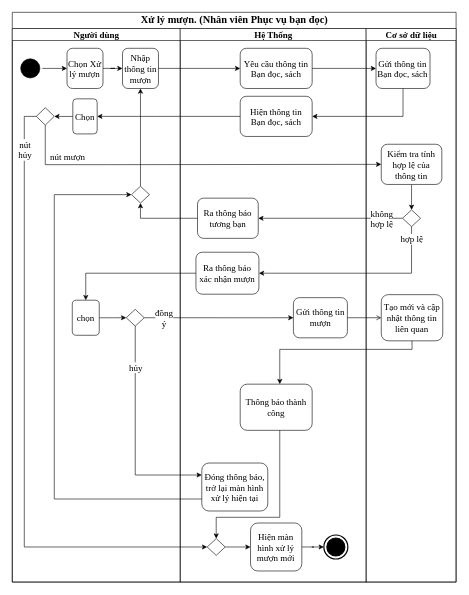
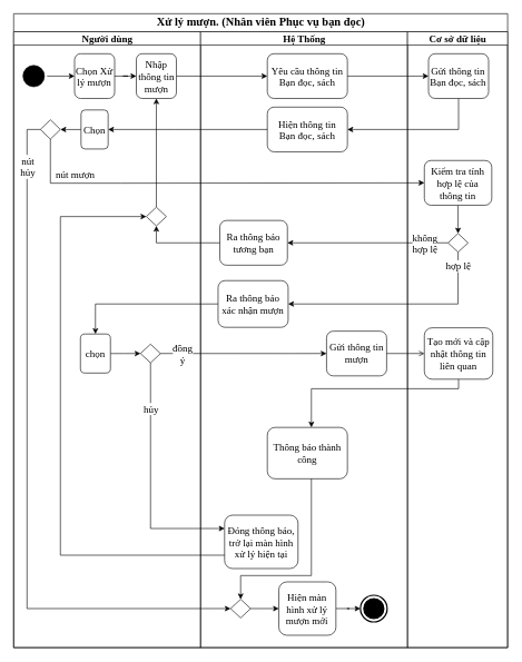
  <mxCell id="0" />
  <mxCell id="1" parent="0" />
  <mxCell id="2" value="&lt;span style=&quot;font-size: 13pt ; line-height: 107% ; font-family: &amp;#34;times new roman&amp;#34; , serif&quot;&gt;Xử lý mượn. (Nhân viên Phục vụ bạn đọc)&lt;/span&gt;" style="swimlane;html=1;childLayout=stackLayout;resizeParent=1;resizeParentMax=0;startSize=27;rounded=0;glass=0;fontSize=15;fontFamily=Times New Roman;" parent="1" vertex="1"><mxGeometry x="20" y="20" width="740" height="950" as="geometry" /></mxCell>
  <mxCell id="3" value="Người dùng" style="swimlane;html=1;startSize=20;fontSize=15;fontFamily=Times New Roman;" parent="2" vertex="1"><mxGeometry y="27" width="280" height="923" as="geometry"><mxRectangle y="20" width="30" height="460" as="alternateBounds" /></mxGeometry></mxCell>
  <mxCell id="4" value="" style="ellipse;html=1;shape=startState;fillColor=#000000;strokeColor=#000000;rounded=0;glass=0;fontFamily=Times New Roman;fontSize=15;" parent="3" vertex="1"><mxGeometry x="10" y="46.5" width="40" height="40" as="geometry" /></mxCell>
  <mxCell id="5" style="edgeStyle=orthogonalEdgeStyle;rounded=0;orthogonalLoop=1;jettySize=auto;html=1;entryX=1;entryY=0.5;entryDx=0;entryDy=0;" parent="3" source="10" target="8" edge="1"><mxGeometry relative="1" as="geometry" /></mxCell>
  <mxCell id="6" style="edgeStyle=orthogonalEdgeStyle;rounded=0;orthogonalLoop=1;jettySize=auto;html=1;entryX=0;entryY=0.5;entryDx=0;entryDy=0;" parent="3" source="4" target="9" edge="1"><mxGeometry relative="1" as="geometry" /></mxCell>
  <mxCell id="7" style="edgeStyle=orthogonalEdgeStyle;rounded=0;orthogonalLoop=1;jettySize=auto;html=1;entryX=0;entryY=0.5;entryDx=0;entryDy=0;" parent="3" source="9" target="12" edge="1"><mxGeometry relative="1" as="geometry" /></mxCell>
  <mxCell id="8" value="" style="shape=rhombus;html=1;verticalLabelPosition=bottom;verticalAlignment=top;rounded=0;glass=0;strokeColor=#000000;fontFamily=Times New Roman;fontSize=15;" parent="3" vertex="1"><mxGeometry x="40" y="132" width="30" height="29" as="geometry" /></mxCell>
  <mxCell id="9" value="Chọn Xử lý mượn" style="shape=rect;html=1;rounded=1;whiteSpace=wrap;align=center;glass=0;strokeColor=#000000;fontFamily=Times New Roman;fontSize=15;" parent="3" vertex="1"><mxGeometry x="91.24" y="33" width="60" height="67" as="geometry" /></mxCell>
  <mxCell id="10" value="&lt;font face=&quot;times new roman, serif&quot;&gt;Chọn&lt;/font&gt;" style="shape=rect;html=1;rounded=1;whiteSpace=wrap;align=center;glass=0;strokeColor=#000000;fontFamily=Times New Roman;fontSize=15;" parent="3" vertex="1"><mxGeometry x="100.93" y="117.25" width="40.61" height="58.5" as="geometry" /></mxCell>
  <mxCell id="11" style="edgeStyle=orthogonalEdgeStyle;rounded=0;orthogonalLoop=1;jettySize=auto;html=1;entryX=0.5;entryY=1;entryDx=0;entryDy=0;" parent="3" source="16" target="12" edge="1"><mxGeometry relative="1" as="geometry"><mxPoint x="213.74" y="224.25" as="targetPoint" /></mxGeometry></mxCell>
  <mxCell id="12" value="Nhập thông tin mượn" style="shape=rect;html=1;rounded=1;whiteSpace=wrap;align=center;glass=0;strokeColor=#000000;fontFamily=Times New Roman;fontSize=15;" parent="3" vertex="1"><mxGeometry x="183.74" y="33" width="60" height="67" as="geometry" /></mxCell>
  <mxCell id="13" value="" style="shape=rhombus;html=1;verticalLabelPosition=bottom;verticalAlignment=top;rounded=0;glass=0;strokeColor=#000000;fontFamily=Times New Roman;fontSize=15;" parent="3" vertex="1"><mxGeometry x="190" y="468.25" width="30" height="28" as="geometry" /></mxCell>
  <mxCell id="14" style="edgeStyle=orthogonalEdgeStyle;rounded=0;orthogonalLoop=1;jettySize=auto;html=1;entryX=0;entryY=0.5;entryDx=0;entryDy=0;fontFamily=Times New Roman;fontSize=15;" parent="3" source="15" edge="1"><mxGeometry relative="1" as="geometry"><mxPoint x="190" y="482.25" as="targetPoint" /></mxGeometry></mxCell>
  <mxCell id="15" value="&lt;font face=&quot;times new roman, serif&quot;&gt;chọn&lt;/font&gt;" style="shape=rect;html=1;rounded=1;whiteSpace=wrap;align=center;glass=0;strokeColor=#000000;fontFamily=Times New Roman;fontSize=15;" parent="3" vertex="1"><mxGeometry x="100" y="453" width="45" height="58.5" as="geometry" /></mxCell>
  <mxCell id="16" value="" style="shape=rhombus;html=1;verticalLabelPosition=bottom;verticalAlignment=top;rounded=0;glass=0;strokeColor=#000000;fontFamily=Times New Roman;fontSize=15;" parent="3" vertex="1"><mxGeometry x="198.74" y="263" width="30" height="28" as="geometry" /></mxCell>
  <mxCell id="17" value="" style="edgeStyle=orthogonalEdgeStyle;rounded=0;orthogonalLoop=1;jettySize=auto;html=1;exitX=0;exitY=0.5;exitDx=0;exitDy=0;entryX=0;entryY=0.5;entryDx=0;entryDy=0;" parent="2" source="8" target="26" edge="1"><mxGeometry relative="1" as="geometry"><mxPoint x="20" y="198.5" as="sourcePoint" /><mxPoint x="313.36" y="950" as="targetPoint" /><Array as="points"><mxPoint x="20" y="174" /><mxPoint x="20" y="892" /></Array></mxGeometry></mxCell>
  <mxCell id="18" value="&lt;span style=&quot;font-family: &amp;#34;times new roman&amp;#34; ; font-size: 15px&quot;&gt;nút&lt;br&gt;hủy&lt;br&gt;&lt;/span&gt;" style="edgeLabel;html=1;align=center;verticalAlign=middle;resizable=0;points=[];" parent="17" vertex="1" connectable="0"><mxGeometry x="-0.875" y="-2" relative="1" as="geometry"><mxPoint x="2" y="9.83" as="offset" /></mxGeometry></mxCell>
  <mxCell id="19" style="edgeStyle=orthogonalEdgeStyle;rounded=0;orthogonalLoop=1;jettySize=auto;html=1;entryX=0;entryY=0.5;entryDx=0;entryDy=0;exitX=0.5;exitY=1;exitDx=0;exitDy=0;" parent="2" source="8" target="39" edge="1"><mxGeometry relative="1" as="geometry"><mxPoint x="308.83" y="312" as="targetPoint" /><Array as="points"><mxPoint x="55" y="254" /><mxPoint x="160" y="254" /></Array></mxGeometry></mxCell>
  <mxCell id="20" value="&lt;font face=&quot;Times New Roman&quot; style=&quot;font-size: 15px&quot;&gt;nút mượn&lt;/font&gt;" style="edgeLabel;html=1;align=center;verticalAlign=middle;resizable=0;points=[];" parent="19" vertex="1" connectable="0"><mxGeometry x="-0.253" y="1" relative="1" as="geometry"><mxPoint x="-131.76" y="-13.53" as="offset" /></mxGeometry></mxCell>
  <mxCell id="21" value="Hệ Thống" style="swimlane;html=1;startSize=20;fontSize=15;fontFamily=Times New Roman;" parent="2" vertex="1"><mxGeometry x="280" y="27" width="310" height="923" as="geometry" /></mxCell>
  <mxCell id="22" value="&lt;span style=&quot;font-size: 15px ; line-height: 107% ; font-family: &amp;#34;times new roman&amp;#34; , serif&quot;&gt;Thông báo thành công&lt;/span&gt;" style="shape=rect;html=1;rounded=1;whiteSpace=wrap;align=center;glass=0;strokeColor=#000000;fontFamily=Times New Roman;fontSize=15;" parent="21" vertex="1"><mxGeometry x="100" y="593" width="120" height="77" as="geometry" /></mxCell>
  <mxCell id="23" value="Yêu cầu thông tin Bạn đọc, sách" style="shape=rect;html=1;rounded=1;whiteSpace=wrap;align=center;glass=0;strokeColor=#000000;fontFamily=Times New Roman;fontSize=15;" parent="21" vertex="1"><mxGeometry x="100" y="33" width="120" height="67" as="geometry" /></mxCell>
  <mxCell id="24" value="Hiện thông tin&lt;br&gt;Bạn đọc, sách" style="shape=rect;html=1;rounded=1;whiteSpace=wrap;align=center;glass=0;strokeColor=#000000;fontFamily=Times New Roman;fontSize=15;" parent="21" vertex="1"><mxGeometry x="100" y="113" width="120" height="67" as="geometry" /></mxCell>
  <mxCell id="25" style="edgeStyle=orthogonalEdgeStyle;rounded=0;orthogonalLoop=1;jettySize=auto;html=1;" parent="21" source="26" target="32" edge="1"><mxGeometry relative="1" as="geometry" /></mxCell>
  <mxCell id="26" value="" style="shape=rhombus;html=1;verticalLabelPosition=bottom;verticalAlignment=top;rounded=0;glass=0;strokeColor=#000000;fontFamily=Times New Roman;fontSize=15;" parent="21" vertex="1"><mxGeometry x="45" y="850.5" width="30" height="28" as="geometry" /></mxCell>
  <mxCell id="27" value="Ra thông báo tương bạn" style="shape=rect;html=1;rounded=1;whiteSpace=wrap;align=center;glass=0;strokeColor=#000000;fontFamily=Times New Roman;fontSize=15;" parent="21" vertex="1"><mxGeometry x="28.83" y="282.88" width="101.28" height="67" as="geometry" /></mxCell>
  <mxCell id="28" value="&lt;span style=&quot;font-size: 15px ; line-height: 107% ; font-family: &amp;#34;times new roman&amp;#34; , serif&quot;&gt;Ra thông báo xác nhận mượn&lt;/span&gt;" style="shape=rect;html=1;rounded=1;whiteSpace=wrap;align=center;glass=0;strokeColor=#000000;fontFamily=Times New Roman;fontSize=15;" parent="21" vertex="1"><mxGeometry x="26.22" y="373" width="105" height="70" as="geometry" /></mxCell>
  <mxCell id="29" value="&lt;span style=&quot;color: rgba(0 , 0 , 0 , 0) ; font-family: monospace ; font-size: 0px&quot;&gt;%3CmxGraphModel%3E%3Croot%3E%3CmxCell%20id%3D%220%22%2F%3E%3CmxCell%20id%3D%221%22%20parent%3D%220%22%2F%3E%3CmxCell%20id%3D%222%22%20value%3D%22%22%20style%3D%22shape%3Drect%3Bhtml%3D1%3BfillColor%3D%23000000%3BverticalLabelPosition%3Dbottom%3BverticalAlignment%3Dtop%3Brotation%3D-90%3BfontSize%3D15%3B%22%20vertex%3D%221%22%20parent%3D%221%22%3E%3CmxGeometry%20x%3D%22484%22%20y%3D%22631.25%22%20width%3D%224%22%20height%3D%2274%22%20as%3D%22geometry%22%2F%3E%3C%2FmxCell%3E%3C%2Froot%3E%3C%2FmxGraphModel%3E&lt;/span&gt;" style="text;html=1;align=center;verticalAlign=middle;resizable=0;points=[];autosize=1;" parent="21" vertex="1"><mxGeometry x="160" y="704.5" width="20" height="20" as="geometry" /></mxCell>
  <mxCell id="30" style="edgeStyle=orthogonalEdgeStyle;rounded=0;orthogonalLoop=1;jettySize=auto;html=1;" parent="21" source="22" target="26" edge="1"><mxGeometry relative="1" as="geometry"><mxPoint x="90" y="824.5" as="targetPoint" /><Array as="points"><mxPoint x="166" y="815" /><mxPoint x="60" y="815" /></Array><mxPoint x="166" y="713.5" as="sourcePoint" /></mxGeometry></mxCell>
  <mxCell id="31" style="edgeStyle=orthogonalEdgeStyle;rounded=0;orthogonalLoop=1;jettySize=auto;html=1;entryX=0;entryY=0.5;entryDx=0;entryDy=0;entryPerimeter=0;" parent="21" source="32" target="35" edge="1"><mxGeometry relative="1" as="geometry"><mxPoint x="239" y="865" as="targetPoint" /></mxGeometry></mxCell>
  <mxCell id="32" value="&lt;font face=&quot;times new roman, serif&quot;&gt;Hiện màn hình xử lý mượn mới&lt;br&gt;&lt;/font&gt;" style="shape=rect;html=1;rounded=1;whiteSpace=wrap;align=center;glass=0;strokeColor=#000000;fontFamily=Times New Roman;fontSize=15;" parent="21" vertex="1"><mxGeometry x="117.25" y="824.5" width="85.49" height="80" as="geometry" /></mxCell>
  <mxCell id="33" value="&lt;span style=&quot;font-size: 15px ; line-height: 107% ; font-family: &amp;#34;times new roman&amp;#34; , serif&quot;&gt;Gửi thông tin mượn&lt;/span&gt;" style="shape=rect;html=1;rounded=1;whiteSpace=wrap;align=center;glass=0;strokeColor=#000000;fontFamily=Times New Roman;fontSize=15;" parent="21" vertex="1"><mxGeometry x="188.72" y="448.75" width="90.02" height="67" as="geometry" /></mxCell>
  <mxCell id="34" value="&lt;font face=&quot;times new roman, serif&quot;&gt;Đóng thông báo, trở lại màn hình xử lý hiện tại&lt;/font&gt;" style="shape=rect;html=1;rounded=1;whiteSpace=wrap;align=center;glass=0;strokeColor=#000000;fontFamily=Times New Roman;fontSize=15;" parent="21" vertex="1"><mxGeometry x="35.97" y="724.5" width="110" height="80" as="geometry" /></mxCell>
  <mxCell id="35" value="" style="html=1;shape=mxgraph.sysml.actFinal;strokeWidth=2;verticalLabelPosition=bottom;verticalAlignment=top;" parent="21" vertex="1"><mxGeometry x="239.5" y="844.5" width="40" height="40" as="geometry" /></mxCell>
  <mxCell id="36" value="Cơ sở dữ liệu" style="swimlane;html=1;startSize=20;fontSize=15;fontFamily=Times New Roman;" parent="2" vertex="1"><mxGeometry x="590" y="27" width="150" height="923" as="geometry" /></mxCell>
- <mxCell id="37" value="Gửi thông tin Bạn đọc, sách" style="shape=rect;html=1;rounded=1;whiteSpace=wrap;align=center;glass=0;strokeColor=#000000;fontFamily=Times New Roman;fontSize=15;" parent="36" vertex="1"><mxGeometry x="16.48" y="33" width="90" height="67" as="geometry" /></mxCell>
+ <mxCell id="37" value="Gửi thông tin Bạn đọc, sách" style="shape=rect;html=1;rounded=1;whiteSpace=wrap;align=center;glass=0;strokeColor=#000000;fontFamily=Times New Roman;fontSize=15;" parent="36" vertex="1"><mxGeometry x="31.48" y="33" width="90" height="67" as="geometry" /></mxCell>
  <mxCell id="38" style="edgeStyle=orthogonalEdgeStyle;rounded=0;orthogonalLoop=1;jettySize=auto;html=1;entryX=0.5;entryY=0;entryDx=0;entryDy=0;" parent="36" source="39" target="40" edge="1"><mxGeometry relative="1" as="geometry"><mxPoint x="90" y="313" as="targetPoint" /></mxGeometry></mxCell>
  <mxCell id="39" value="&lt;font face=&quot;times new roman, serif&quot;&gt;Kiểm tra tính hợp lệ của&lt;br&gt;thông tin&lt;br&gt;&lt;/font&gt;" style="shape=rect;html=1;rounded=1;whiteSpace=wrap;align=center;glass=0;strokeColor=#000000;fontFamily=Times New Roman;fontSize=15;" parent="36" vertex="1"><mxGeometry x="25.22" y="193" width="101" height="67" as="geometry" /></mxCell>
  <mxCell id="40" value="" style="shape=rhombus;html=1;verticalLabelPosition=bottom;verticalAlignment=top;rounded=0;glass=0;strokeColor=#000000;fontFamily=Times New Roman;fontSize=15;" parent="36" vertex="1"><mxGeometry x="60.72" y="302.38" width="30" height="28" as="geometry" /></mxCell>
  <mxCell id="41" value="&lt;font face=&quot;times new roman, serif&quot;&gt;Tạo mới và cập nhật thông tin liên quan&lt;/font&gt;" style="shape=rect;html=1;rounded=1;whiteSpace=wrap;align=center;glass=0;strokeColor=#000000;fontFamily=Times New Roman;fontSize=15;" parent="36" vertex="1"><mxGeometry x="25.22" y="443.75" width="102.52" height="77" as="geometry" /></mxCell>
  <mxCell id="42" style="edgeStyle=orthogonalEdgeStyle;rounded=0;orthogonalLoop=1;jettySize=auto;html=1;entryX=0;entryY=0.5;entryDx=0;entryDy=0;" parent="2" source="12" target="23" edge="1"><mxGeometry relative="1" as="geometry"><mxPoint x="390" y="110" as="targetPoint" /><Array as="points" /></mxGeometry></mxCell>
  <mxCell id="43" style="edgeStyle=orthogonalEdgeStyle;rounded=0;orthogonalLoop=1;jettySize=auto;html=1;" parent="2" source="23" target="37" edge="1"><mxGeometry relative="1" as="geometry" /></mxCell>
  <mxCell id="44" style="edgeStyle=orthogonalEdgeStyle;rounded=0;orthogonalLoop=1;jettySize=auto;html=1;entryX=1;entryY=0.5;entryDx=0;entryDy=0;exitX=0.5;exitY=1;exitDx=0;exitDy=0;" parent="2" source="37" target="24" edge="1"><mxGeometry relative="1" as="geometry" /></mxCell>
  <mxCell id="45" value="" style="edgeStyle=orthogonalEdgeStyle;rounded=0;orthogonalLoop=1;jettySize=auto;html=1;entryX=1;entryY=0.5;entryDx=0;entryDy=0;" parent="2" source="24" target="10" edge="1"><mxGeometry relative="1" as="geometry"><mxPoint x="180" y="180" as="targetPoint" /><Array as="points"><mxPoint x="240" y="174" /><mxPoint x="142" y="174" /></Array></mxGeometry></mxCell>
  <mxCell id="46" value="" style="edgeStyle=orthogonalEdgeStyle;rounded=0;orthogonalLoop=1;jettySize=auto;html=1;entryX=0;entryY=0.5;entryDx=0;entryDy=0;fontSize=15;exitX=1;exitY=0.5;exitDx=0;exitDy=0;" parent="2" source="13" target="33" edge="1"><mxGeometry relative="1" as="geometry"><mxPoint x="401.98" y="528" as="targetPoint" /><Array as="points"><mxPoint x="420" y="509" /><mxPoint x="420" y="509" /></Array><mxPoint x="240" y="509.25" as="sourcePoint" /></mxGeometry></mxCell>
  <mxCell id="47" value="đồng&lt;br&gt;ý" style="edgeLabel;html=1;align=center;verticalAlign=middle;resizable=0;points=[];fontSize=15;fontFamily=Times New Roman;" parent="46" vertex="1" connectable="0"><mxGeometry x="0.279" y="1" relative="1" as="geometry"><mxPoint x="-126.2" y="1.03" as="offset" /></mxGeometry></mxCell>
  <mxCell id="48" value="" style="edgeStyle=orthogonalEdgeStyle;rounded=0;orthogonalLoop=1;jettySize=auto;html=1;endArrow=classic;endFill=1;fontFamily=Times New Roman;fontSize=15;entryX=0;entryY=0.25;entryDx=0;entryDy=0;exitX=0.5;exitY=1;exitDx=0;exitDy=0;" parent="2" source="13" target="34" edge="1"><mxGeometry relative="1" as="geometry"><mxPoint x="267" y="760" as="targetPoint" /><Array as="points"><mxPoint x="205" y="771.5" /></Array><mxPoint x="215" y="530.75" as="sourcePoint" /></mxGeometry></mxCell>
  <mxCell id="49" value="hủy" style="edgeLabel;html=1;align=center;verticalAlign=middle;resizable=0;points=[];fontSize=15;fontFamily=Times New Roman;" parent="48" vertex="1" connectable="0"><mxGeometry x="-0.488" y="-2" relative="1" as="geometry"><mxPoint x="2" y="-23.95" as="offset" /></mxGeometry></mxCell>
  <mxCell id="50" value="" style="edgeStyle=orthogonalEdgeStyle;rounded=0;orthogonalLoop=1;jettySize=auto;html=1;exitX=1;exitY=0.5;exitDx=0;exitDy=0;fontSize=15;endArrow=open;" parent="2" source="33" target="41" edge="1"><mxGeometry relative="1" as="geometry"><mxPoint x="469.98" y="580" as="sourcePoint" /><mxPoint x="627.48" y="600" as="targetPoint" /><Array as="points" /></mxGeometry></mxCell>
  <mxCell id="51" value="" style="edgeStyle=orthogonalEdgeStyle;rounded=0;orthogonalLoop=1;jettySize=auto;html=1;fontSize=15;exitX=0;exitY=0.75;exitDx=0;exitDy=0;entryX=0;entryY=0.5;entryDx=0;entryDy=0;" parent="2" source="34" target="16" edge="1"><mxGeometry relative="1" as="geometry"><mxPoint x="70" y="430" as="targetPoint" /><Array as="points"><mxPoint x="70" y="811.5" /><mxPoint x="70" y="303.5" /></Array><mxPoint x="318" y="881.5" as="sourcePoint" /></mxGeometry></mxCell>
  <mxCell id="52" value="" style="edgeStyle=orthogonalEdgeStyle;rounded=0;orthogonalLoop=1;jettySize=auto;html=1;fontSize=15;exitX=0;exitY=0.5;exitDx=0;exitDy=0;entryX=1;entryY=0.5;entryDx=0;entryDy=0;" parent="2" source="40" target="27" edge="1"><mxGeometry relative="1" as="geometry"><mxPoint x="680" y="357.625" as="sourcePoint" /><mxPoint x="468.72" y="343.38" as="targetPoint" /><Array as="points" /></mxGeometry></mxCell>
  <mxCell id="53" value="không&lt;br&gt;hợp lệ" style="edgeLabel;html=1;align=center;verticalAlign=middle;resizable=0;points=[];fontSize=15;fontFamily=Times New Roman;" parent="52" vertex="1" connectable="0"><mxGeometry x="-0.305" relative="1" as="geometry"><mxPoint x="48.31" y="-8.882e-16" as="offset" /></mxGeometry></mxCell>
  <mxCell id="54" value="" style="edgeStyle=orthogonalEdgeStyle;rounded=0;orthogonalLoop=1;jettySize=auto;html=1;fontSize=15;exitX=0.5;exitY=1;exitDx=0;exitDy=0;entryX=1;entryY=0.5;entryDx=0;entryDy=0;" parent="2" source="40" target="28" edge="1"><mxGeometry relative="1" as="geometry"><mxPoint x="560" y="500" as="targetPoint" /><Array as="points"><mxPoint x="666" y="435" /></Array><mxPoint x="700" y="375.25" as="sourcePoint" /></mxGeometry></mxCell>
  <mxCell id="55" value="&lt;span style=&quot;font-family: &amp;#34;times new roman&amp;#34; ; font-size: 15px&quot;&gt;hợp lệ&lt;/span&gt;" style="edgeLabel;html=1;align=center;verticalAlign=middle;resizable=0;points=[];" parent="54" vertex="1" connectable="0"><mxGeometry x="-0.88" relative="1" as="geometry"><mxPoint as="offset" /></mxGeometry></mxCell>
  <mxCell id="56" style="edgeStyle=orthogonalEdgeStyle;rounded=0;orthogonalLoop=1;jettySize=auto;html=1;entryX=0.5;entryY=0;entryDx=0;entryDy=0;" parent="2" source="28" target="15" edge="1"><mxGeometry relative="1" as="geometry" /></mxCell>
  <mxCell id="57" style="edgeStyle=orthogonalEdgeStyle;rounded=0;orthogonalLoop=1;jettySize=auto;html=1;entryX=0.5;entryY=1;entryDx=0;entryDy=0;" parent="2" source="27" target="16" edge="1"><mxGeometry relative="1" as="geometry" /></mxCell>
  <mxCell id="58" style="edgeStyle=orthogonalEdgeStyle;rounded=0;orthogonalLoop=1;jettySize=auto;html=1;" parent="2" source="41" target="22" edge="1"><mxGeometry relative="1" as="geometry"><Array as="points"><mxPoint x="667" y="562" /><mxPoint x="446" y="562" /></Array><mxPoint x="446" y="577.75" as="targetPoint" /></mxGeometry></mxCell>
